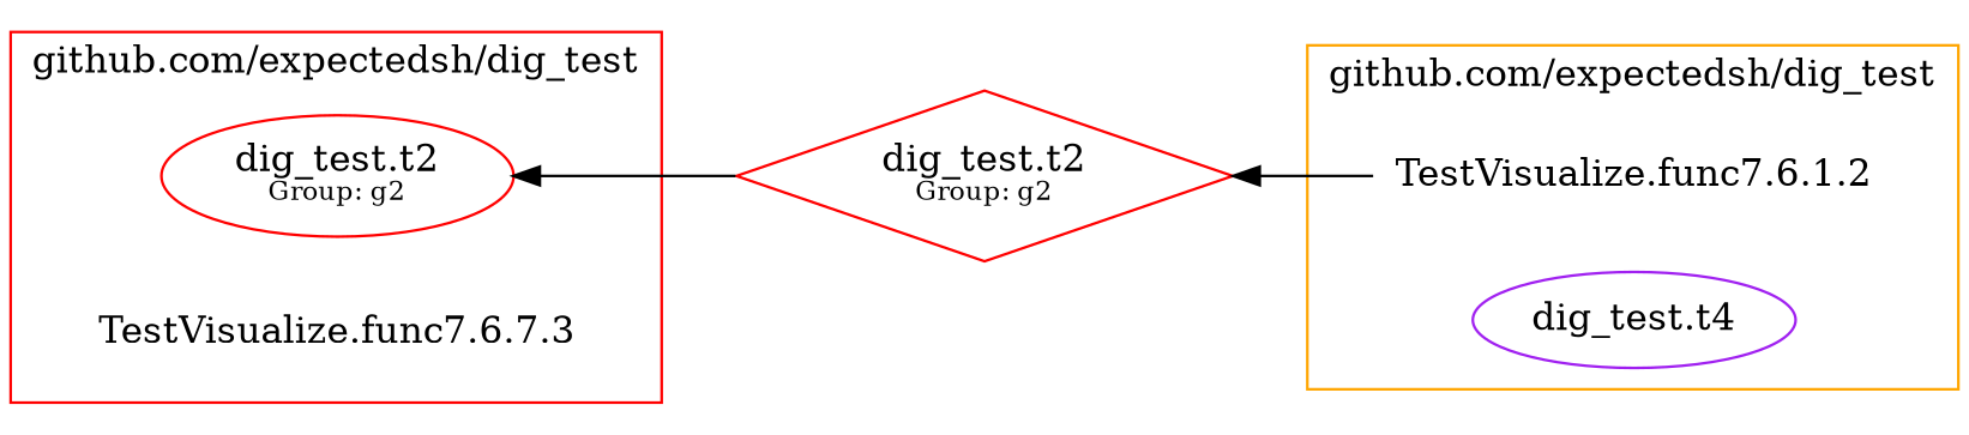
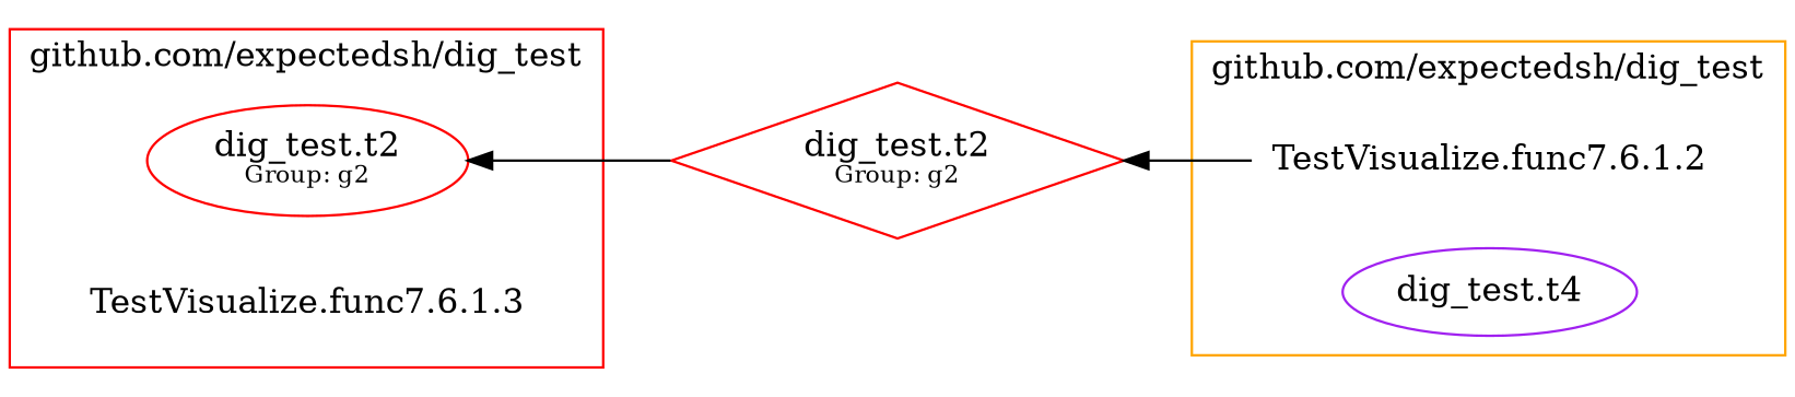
  digraph {
    compound=true
    rankdir=RL
    node [color=red]
    n1 [label=<dig_test.t2<BR /><FONT POINT-SIZE="10">Group: g2</FONT>>]
-   n2 [label="TestVisualize.func7.6.7.3" shape=plaintext color=black]
+   n2 [label="TestVisualize.func7.6.1.3" shape=plaintext color=black]
    n3 [label="TestVisualize.func7.6.1.2" shape=plaintext color=teal]
    n4 [color=purple label="dig_test.t4"]
    n5 [label=<dig_test.t2<BR /><FONT POINT-SIZE="10">Group: g2</FONT>> shape=diamond]
    subgraph cluster_1 {
      color=red
      label="github.com/expectedsh/dig_test"
      n1
      n2
    }
    subgraph cluster_2 {
      color=orange
      label="github.com/expectedsh/dig_test"
      n3
      n4
    }
    n3 -> n5
    n5 -> n1
  }
